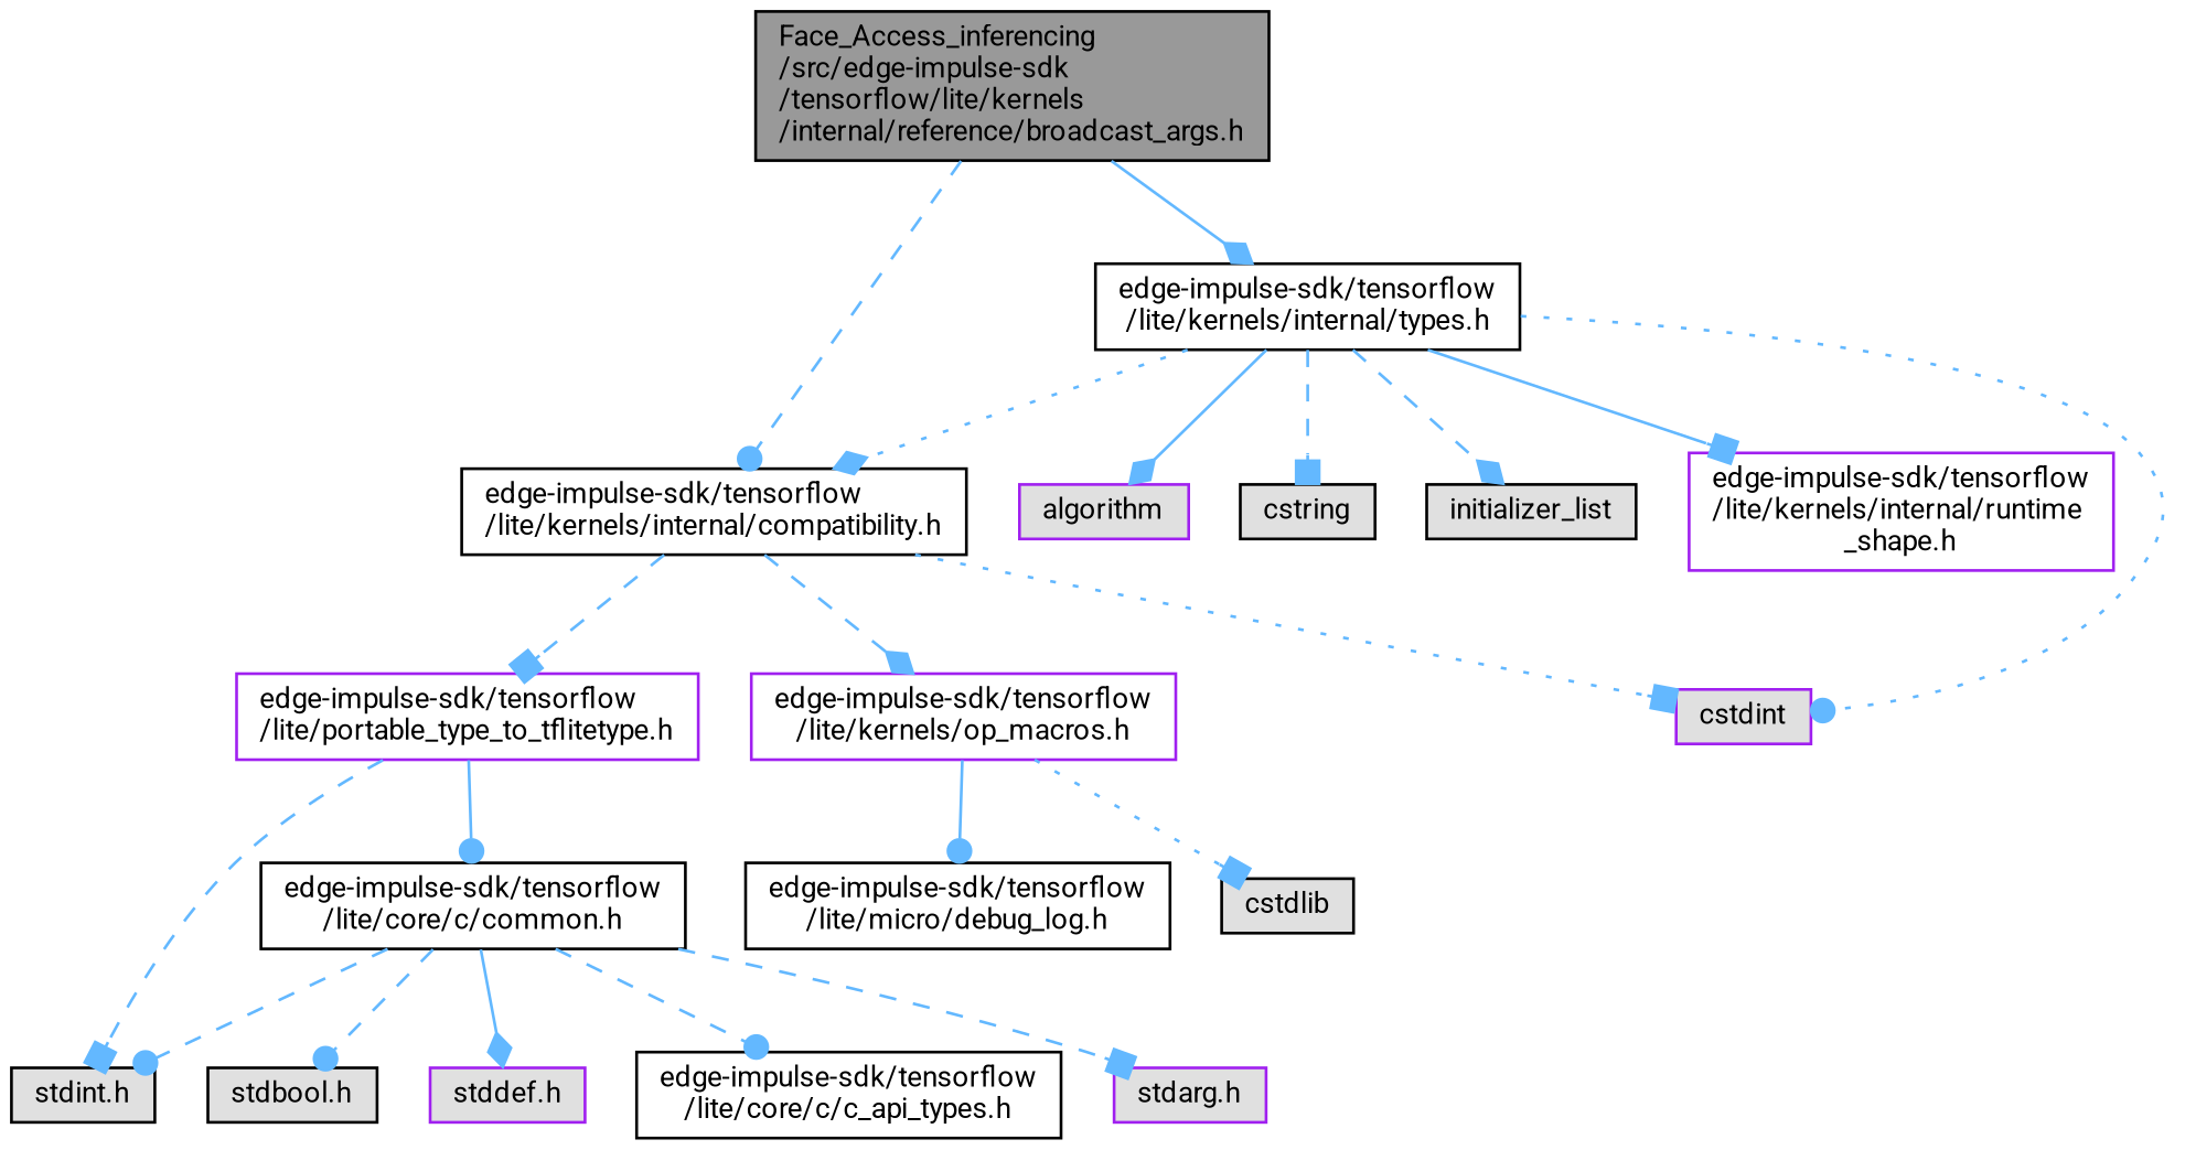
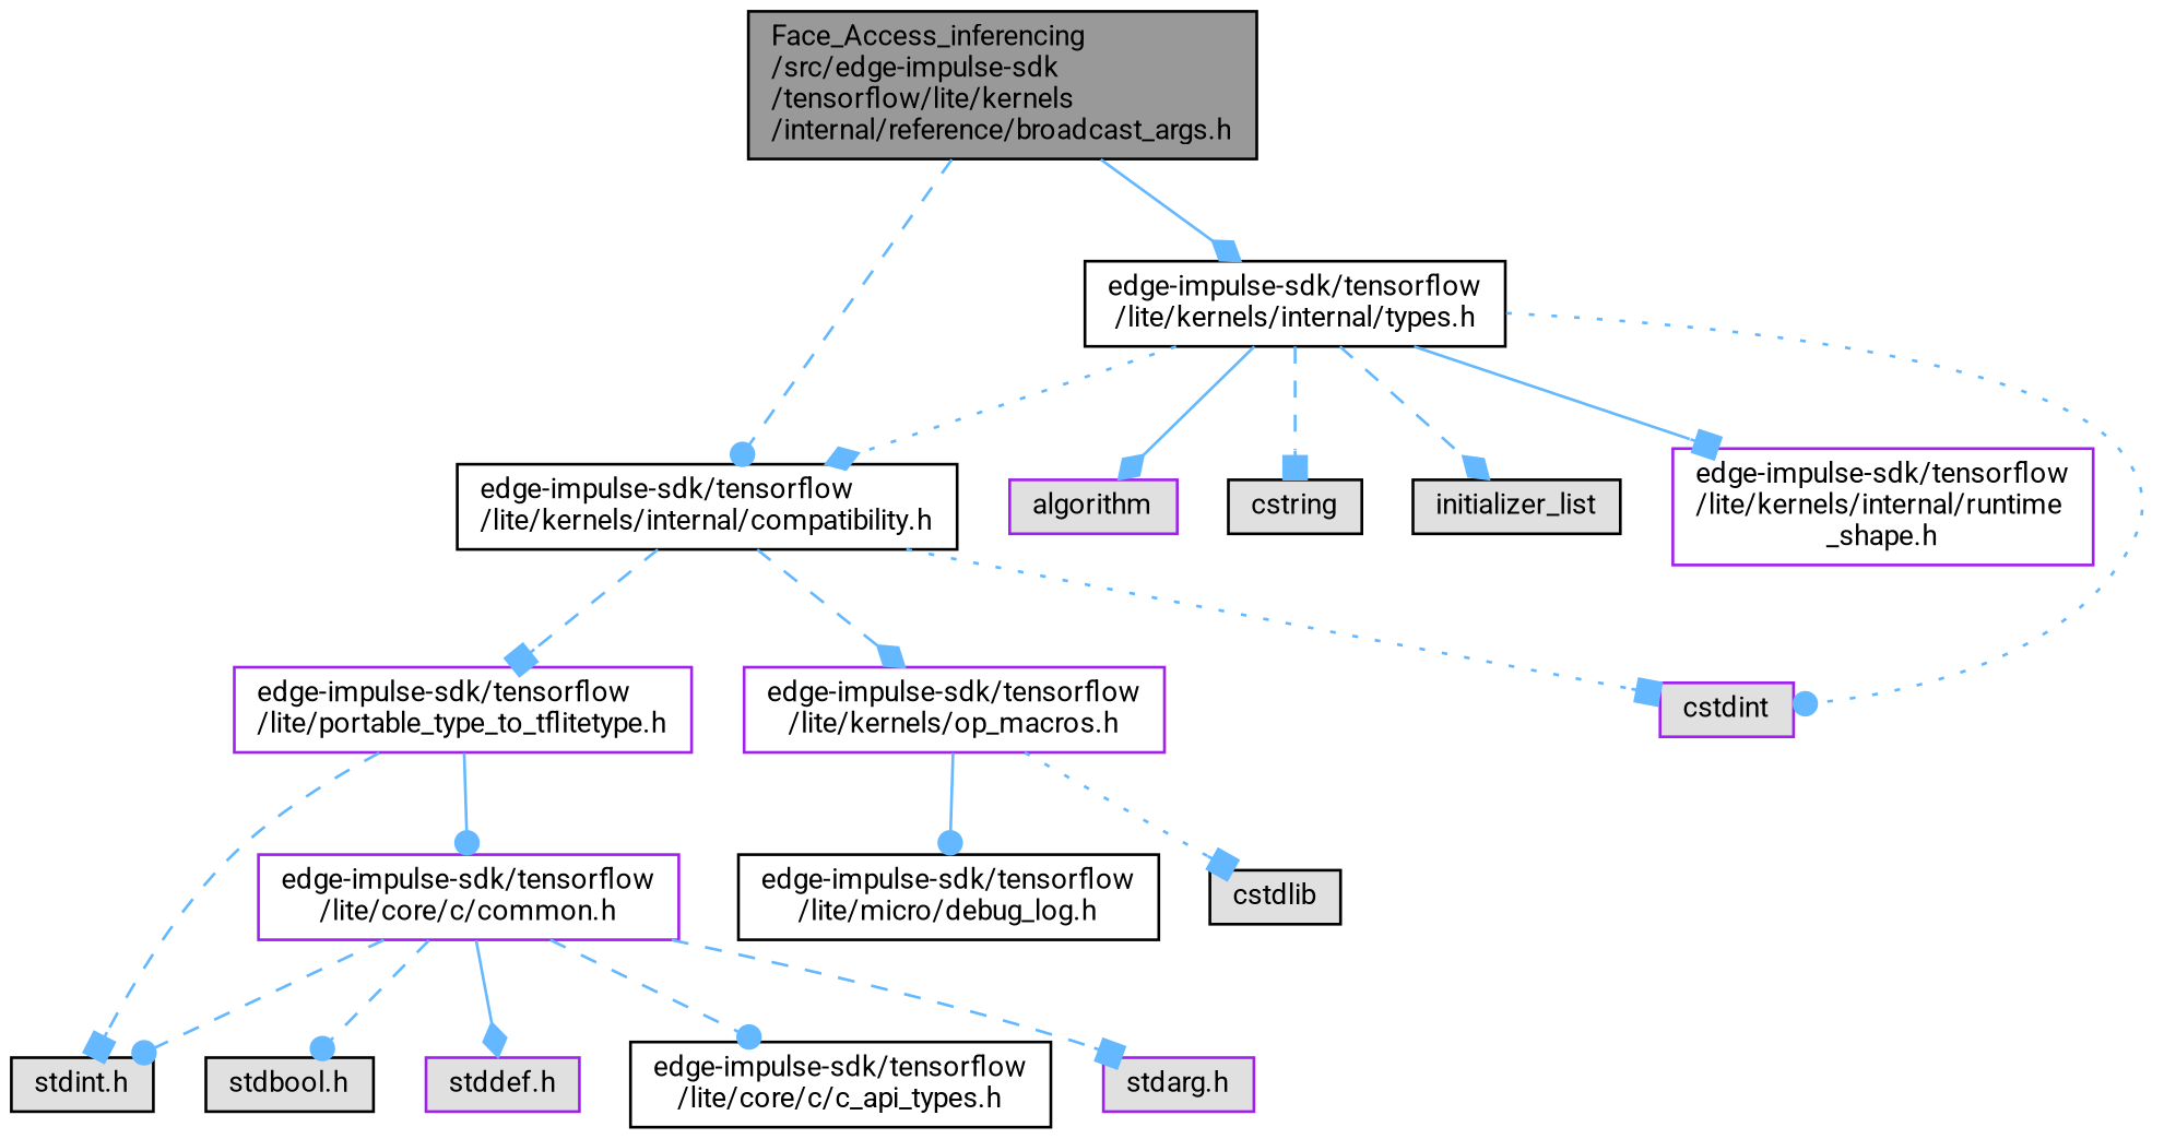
  digraph {
    fontname=Roboto
    node [color=black fillcolor="#E0E0E0" fontname=Roboto fontsize=10 shape=box style=filled]
    edge [arrowhead=dot color=steelblue1 fontname=Roboto fontsize=10 labelfontname=Helvetica labelfontsize=10 style=dashed]
    n1 [fillcolor=grey60 fontcolor=black height=0.2 label="Face_Access_inferencing\l/src/edge-impulse-sdk\l/tensorflow/lite/kernels\l/internal/reference/broadcast_args.h" width=0.4]
    n2 [fillcolor=white height=0.2 label="edge-impulse-sdk/tensorflow\l/lite/kernels/internal/compatibility.h" width=0.4]
    n3 [fillcolor=white height=0.2 label="edge-impulse-sdk/tensorflow\l/lite/kernels/internal/types.h" width=0.4]
    n4 [color=purple height=0.2 label=cstdint width=0.4]
    n5 [color=purple fillcolor=white height=0.2 label="edge-impulse-sdk/tensorflow\l/lite/portable_type_to_tflitetype.h" width=0.4]
    n6 [color=purple fillcolor=white height=0.2 label="edge-impulse-sdk/tensorflow\l/lite/kernels/op_macros.h" width=0.4]
    n7 [color=purple height=0.2 label=algorithm width=0.4]
    n8 [height=0.2 label=cstring width=0.4]
    n9 [height=0.2 label=initializer_list width=0.4]
    n10 [color=purple fillcolor=white height=0.2 label="edge-impulse-sdk/tensorflow\l/lite/kernels/internal/runtime\l_shape.h" width=0.4]
    n11 [height=0.2 label="stdint.h" width=0.4]
-   n12 [fillcolor=white height=0.2 label="edge-impulse-sdk/tensorflow\l/lite/core/c/common.h" width=0.4]
+   n12 [color=purple fillcolor=white height=0.2 label="edge-impulse-sdk/tensorflow\l/lite/core/c/common.h" width=0.4]
    n13 [fillcolor=white height=0.2 label="edge-impulse-sdk/tensorflow\l/lite/micro/debug_log.h" width=0.4]
    n14 [height=0.2 label=cstdlib width=0.4]
    n15 [color=purple height=0.2 label="stdarg.h" width=0.4]
    n16 [height=0.2 label="stdbool.h" width=0.4]
    n17 [color=purple height=0.2 label="stddef.h" width=0.4]
    n18 [fillcolor=white height=0.2 label="edge-impulse-sdk/tensorflow\l/lite/core/c/c_api_types.h" width=0.4]
    n1 -> n2
    n1 -> n3 [arrowhead=diamond style=solid]
    n2 -> n4 [arrowhead=box style=dotted]
    n2 -> n5 [arrowhead=box]
    n2 -> n6 [arrowhead=diamond]
    n3 -> n2 [arrowhead=diamond style=dotted]
    n3 -> n4 [style=dotted]
    n3 -> n7 [arrowhead=diamond style=solid]
    n3 -> n8 [arrowhead=box]
    n3 -> n9 [arrowhead=diamond]
    n3 -> n10 [arrowhead=box style=solid]
    n5 -> n11 [arrowhead=box]
    n5 -> n12 [style=solid]
    n6 -> n13 [style=solid]
    n6 -> n14 [arrowhead=box style=dotted]
    n12 -> n11
    n12 -> n15 [arrowhead=box]
    n12 -> n16
    n12 -> n17 [arrowhead=diamond style=solid]
    n12 -> n18
  }
